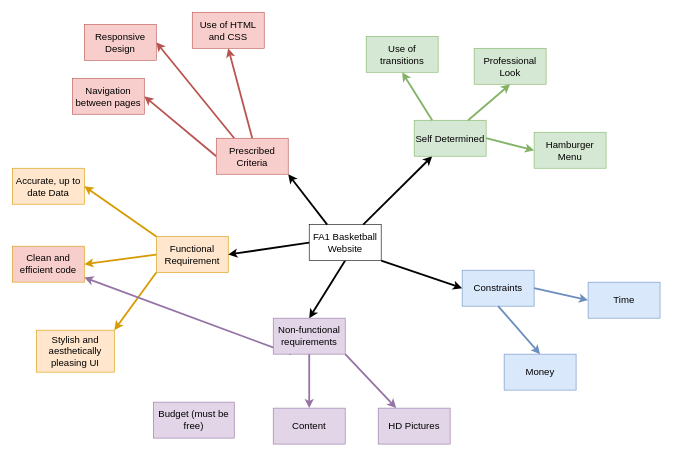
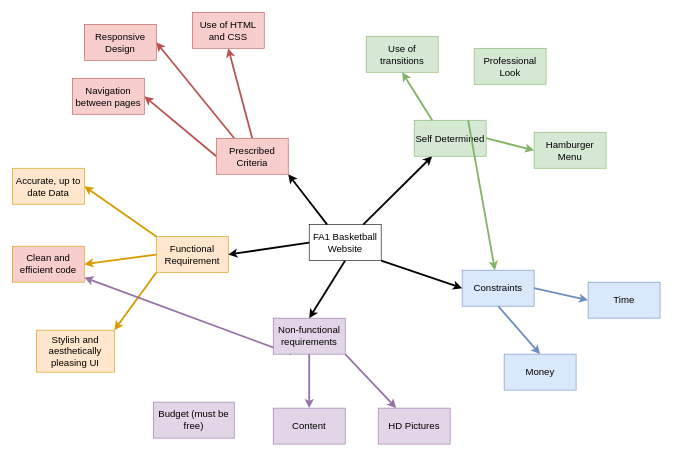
  <mxCell id="0" />
  <mxCell id="1" parent="0" />
  <mxCell id="2" style="edgeStyle=none;rounded=0;orthogonalLoop=1;jettySize=auto;html=1;exitX=0.5;exitY=1;exitDx=0;exitDy=0;entryX=0.5;entryY=0;entryDx=0;entryDy=0;strokeWidth=3;fontSize=16;" edge="1" parent="1" source="3" target="37"><mxGeometry relative="1" as="geometry" /></mxCell>
  <mxCell id="3" value="&lt;font style=&quot;font-size: 16px;&quot;&gt;FA1 Basketball Website&lt;br&gt;&lt;/font&gt;" style="rounded=0;whiteSpace=wrap;html=1;" vertex="1" parent="1"><mxGeometry x="515" y="374" width="120" height="60" as="geometry" /></mxCell>
  <mxCell id="4" value="" style="endArrow=classic;html=1;rounded=0;fontSize=16;exitX=0.75;exitY=0;exitDx=0;exitDy=0;entryX=0.25;entryY=1;entryDx=0;entryDy=0;strokeWidth=3;" edge="1" parent="1" source="3" target="5"><mxGeometry width="50" height="50" relative="1" as="geometry"><mxPoint x="560" y="480" as="sourcePoint" /><mxPoint x="720" y="250" as="targetPoint" /></mxGeometry></mxCell>
  <mxCell id="5" value="Self Determined" style="rounded=0;whiteSpace=wrap;html=1;fontSize=16;fillColor=#d5e8d4;strokeColor=#82b366;" vertex="1" parent="1"><mxGeometry x="690" y="200" width="120" height="60" as="geometry" /></mxCell>
  <mxCell id="6" value="Use of transitions" style="rounded=0;whiteSpace=wrap;html=1;fontSize=16;fillColor=#d5e8d4;strokeColor=#82b366;" vertex="1" parent="1"><mxGeometry x="610" y="60" width="120" height="60" as="geometry" /></mxCell>
  <mxCell id="7" value="Professional Look" style="rounded=0;whiteSpace=wrap;html=1;fontSize=16;fillColor=#d5e8d4;strokeColor=#82b366;" vertex="1" parent="1"><mxGeometry x="790" y="80" width="120" height="60" as="geometry" /></mxCell>
  <mxCell id="8" value="Hamburger Menu" style="rounded=0;whiteSpace=wrap;html=1;fontSize=16;fillColor=#d5e8d4;strokeColor=#82b366;" vertex="1" parent="1"><mxGeometry x="890" y="220" width="120" height="60" as="geometry" /></mxCell>
  <mxCell id="9" value="" style="endArrow=classic;html=1;rounded=0;fontSize=16;entryX=0.5;entryY=1;entryDx=0;entryDy=0;exitX=0.25;exitY=0;exitDx=0;exitDy=0;fillColor=#d5e8d4;strokeColor=#82b366;strokeWidth=3;" edge="1" parent="1" source="5" target="6"><mxGeometry width="50" height="50" relative="1" as="geometry"><mxPoint x="680" y="190" as="sourcePoint" /><mxPoint x="730" y="140" as="targetPoint" /></mxGeometry></mxCell>
- <mxCell id="10" value="" style="endArrow=classic;html=1;rounded=0;fontSize=16;entryX=0.5;entryY=1;entryDx=0;entryDy=0;exitX=0.75;exitY=0;exitDx=0;exitDy=0;fillColor=#d5e8d4;strokeColor=#82b366;strokeWidth=3;" edge="1" parent="1" source="5" target="7"><mxGeometry width="50" height="50" relative="1" as="geometry"><mxPoint x="810" y="190" as="sourcePoint" /><mxPoint x="860" y="170" as="targetPoint" /></mxGeometry></mxCell>
+ <mxCell id="10" value="" style="endArrow=classic;html=1;rounded=0;fontSize=16;exitX=0.75;exitY=0;exitDx=0;exitDy=0;fillColor=#d5e8d4;strokeColor=#82b366;strokeWidth=3;" edge="1" parent="1" source="5" target="12"><mxGeometry width="50" height="50" relative="1" as="geometry"><mxPoint x="810" y="190" as="sourcePoint" /><mxPoint x="860" y="170" as="targetPoint" /></mxGeometry></mxCell>
  <mxCell id="11" value="" style="endArrow=classic;html=1;rounded=0;fontSize=16;entryX=0;entryY=0.5;entryDx=0;entryDy=0;exitX=1;exitY=0.5;exitDx=0;exitDy=0;fillColor=#d5e8d4;strokeColor=#82b366;strokeWidth=3;" edge="1" parent="1" source="5" target="8"><mxGeometry width="50" height="50" relative="1" as="geometry"><mxPoint x="820" y="340" as="sourcePoint" /><mxPoint x="870" y="290" as="targetPoint" /></mxGeometry></mxCell>
  <mxCell id="12" value="Constraints" style="rounded=0;whiteSpace=wrap;html=1;fontSize=16;fillColor=#dae8fc;strokeColor=#6c8ebf;" vertex="1" parent="1"><mxGeometry x="770" y="450" width="120" height="60" as="geometry" /></mxCell>
  <mxCell id="13" value="Money" style="rounded=0;whiteSpace=wrap;html=1;fontSize=16;fillColor=#dae8fc;strokeColor=#6c8ebf;" vertex="1" parent="1"><mxGeometry x="840" y="590" width="120" height="60" as="geometry" /></mxCell>
  <mxCell id="14" value="Time" style="rounded=0;whiteSpace=wrap;html=1;fontSize=16;fillColor=#dae8fc;strokeColor=#6c8ebf;" vertex="1" parent="1"><mxGeometry x="980" y="470" width="120" height="60" as="geometry" /></mxCell>
  <mxCell id="15" value="" style="endArrow=classic;html=1;rounded=0;fontSize=16;entryX=0;entryY=0.5;entryDx=0;entryDy=0;exitX=1;exitY=0.5;exitDx=0;exitDy=0;fillColor=#dae8fc;strokeColor=#6c8ebf;strokeWidth=3;" edge="1" parent="1" source="12" target="14"><mxGeometry width="50" height="50" relative="1" as="geometry"><mxPoint x="670" y="570" as="sourcePoint" /><mxPoint x="720" y="520" as="targetPoint" /></mxGeometry></mxCell>
  <mxCell id="16" value="" style="endArrow=classic;html=1;rounded=0;fontSize=16;entryX=0;entryY=0.5;entryDx=0;entryDy=0;exitX=1;exitY=1;exitDx=0;exitDy=0;strokeWidth=3;" edge="1" parent="1" source="3" target="12"><mxGeometry width="50" height="50" relative="1" as="geometry"><mxPoint x="520" y="720" as="sourcePoint" /><mxPoint x="570" y="670" as="targetPoint" /></mxGeometry></mxCell>
  <mxCell id="17" value="" style="endArrow=classic;html=1;rounded=0;fontSize=16;entryX=0.5;entryY=0;entryDx=0;entryDy=0;exitX=0.5;exitY=1;exitDx=0;exitDy=0;fillColor=#dae8fc;strokeColor=#6c8ebf;strokeWidth=3;" edge="1" parent="1" source="12" target="13"><mxGeometry width="50" height="50" relative="1" as="geometry"><mxPoint x="630" y="610" as="sourcePoint" /><mxPoint x="680" y="560" as="targetPoint" /></mxGeometry></mxCell>
  <mxCell id="18" value="Functional Requirement" style="rounded=0;whiteSpace=wrap;html=1;fontSize=16;fillColor=#ffe6cc;strokeColor=#d79b00;" vertex="1" parent="1"><mxGeometry x="260" y="394" width="120" height="60" as="geometry" /></mxCell>
  <mxCell id="19" value="Accurate, up to date Data" style="rounded=0;whiteSpace=wrap;html=1;fontSize=16;fillColor=#ffe6cc;strokeColor=#d79b00;" vertex="1" parent="1"><mxGeometry x="20" y="280" width="120" height="60" as="geometry" /></mxCell>
  <mxCell id="20" value="Clean and efficient code" style="rounded=0;whiteSpace=wrap;html=1;fontSize=16;fillColor=#f8cecc;strokeColor=#d79b00;" vertex="1" parent="1"><mxGeometry x="20" y="410" width="120" height="60" as="geometry" /></mxCell>
  <mxCell id="21" value="Stylish and aesthetically pleasing UI" style="rounded=0;whiteSpace=wrap;html=1;fontSize=16;fillColor=#ffe6cc;strokeColor=#d79b00;" vertex="1" parent="1"><mxGeometry x="60" y="550" width="130" height="70" as="geometry" /></mxCell>
  <mxCell id="22" value="" style="endArrow=classic;html=1;rounded=0;strokeWidth=3;fontSize=16;entryX=1;entryY=0;entryDx=0;entryDy=0;exitX=0;exitY=1;exitDx=0;exitDy=0;fillColor=#ffe6cc;strokeColor=#d79b00;" edge="1" parent="1" source="18" target="21"><mxGeometry width="50" height="50" relative="1" as="geometry"><mxPoint x="240" y="550" as="sourcePoint" /><mxPoint x="250" y="510" as="targetPoint" /></mxGeometry></mxCell>
  <mxCell id="23" value="" style="endArrow=classic;html=1;rounded=0;strokeWidth=3;fontSize=16;entryX=1;entryY=0.5;entryDx=0;entryDy=0;exitX=0;exitY=0.5;exitDx=0;exitDy=0;fillColor=#ffe6cc;strokeColor=#d79b00;" edge="1" parent="1" source="18" target="20"><mxGeometry width="50" height="50" relative="1" as="geometry"><mxPoint x="180" y="460" as="sourcePoint" /><mxPoint x="230" y="410" as="targetPoint" /></mxGeometry></mxCell>
  <mxCell id="24" value="" style="endArrow=classic;html=1;rounded=0;strokeWidth=3;fontSize=16;entryX=1;entryY=0.5;entryDx=0;entryDy=0;exitX=0;exitY=0;exitDx=0;exitDy=0;fillColor=#ffe6cc;strokeColor=#d79b00;" edge="1" parent="1" source="18" target="19"><mxGeometry width="50" height="50" relative="1" as="geometry"><mxPoint x="200" y="350" as="sourcePoint" /><mxPoint x="250" y="300" as="targetPoint" /></mxGeometry></mxCell>
  <mxCell id="25" value="" style="endArrow=classic;html=1;rounded=0;strokeWidth=3;fontSize=16;entryX=1;entryY=0.5;entryDx=0;entryDy=0;exitX=0;exitY=0.5;exitDx=0;exitDy=0;" edge="1" parent="1" source="3" target="18"><mxGeometry width="50" height="50" relative="1" as="geometry"><mxPoint x="430" y="430" as="sourcePoint" /><mxPoint x="480" y="380" as="targetPoint" /></mxGeometry></mxCell>
  <mxCell id="26" style="rounded=0;orthogonalLoop=1;jettySize=auto;html=1;exitX=0.5;exitY=0;exitDx=0;exitDy=0;entryX=0.5;entryY=1;entryDx=0;entryDy=0;strokeWidth=3;fontSize=16;fillColor=#f8cecc;strokeColor=#b85450;" edge="1" parent="1" source="29" target="33"><mxGeometry relative="1" as="geometry" /></mxCell>
  <mxCell id="27" style="edgeStyle=none;rounded=0;orthogonalLoop=1;jettySize=auto;html=1;exitX=0.25;exitY=0;exitDx=0;exitDy=0;entryX=1;entryY=0.5;entryDx=0;entryDy=0;strokeWidth=3;fontSize=16;fillColor=#f8cecc;strokeColor=#b85450;" edge="1" parent="1" source="29" target="32"><mxGeometry relative="1" as="geometry" /></mxCell>
  <mxCell id="28" style="edgeStyle=none;rounded=0;orthogonalLoop=1;jettySize=auto;html=1;exitX=0;exitY=0.5;exitDx=0;exitDy=0;entryX=1;entryY=0.5;entryDx=0;entryDy=0;strokeWidth=3;fontSize=16;fillColor=#f8cecc;strokeColor=#b85450;" edge="1" parent="1" source="29" target="31"><mxGeometry relative="1" as="geometry" /></mxCell>
  <mxCell id="29" value="Prescribed Criteria" style="rounded=0;whiteSpace=wrap;html=1;fontSize=16;fillColor=#f8cecc;strokeColor=#b85450;" vertex="1" parent="1"><mxGeometry x="360" y="230" width="120" height="60" as="geometry" /></mxCell>
  <mxCell id="30" value="" style="endArrow=classic;html=1;rounded=0;strokeWidth=3;fontSize=16;entryX=1;entryY=1;entryDx=0;entryDy=0;exitX=0.25;exitY=0;exitDx=0;exitDy=0;" edge="1" parent="1" source="3" target="29"><mxGeometry width="50" height="50" relative="1" as="geometry"><mxPoint x="430" y="360" as="sourcePoint" /><mxPoint x="480" y="310" as="targetPoint" /></mxGeometry></mxCell>
  <mxCell id="31" value="Navigation between pages" style="rounded=0;whiteSpace=wrap;html=1;fontSize=16;fillColor=#f8cecc;strokeColor=#b85450;" vertex="1" parent="1"><mxGeometry x="120" y="130" width="120" height="60" as="geometry" /></mxCell>
  <mxCell id="32" value="Responsive Design" style="rounded=0;whiteSpace=wrap;html=1;fontSize=16;fillColor=#f8cecc;strokeColor=#b85450;" vertex="1" parent="1"><mxGeometry x="140" y="40" width="120" height="60" as="geometry" /></mxCell>
  <mxCell id="33" value="Use of HTML and CSS" style="rounded=0;whiteSpace=wrap;html=1;fontSize=16;fillColor=#f8cecc;strokeColor=#b85450;" vertex="1" parent="1"><mxGeometry x="320" y="20" width="120" height="60" as="geometry" /></mxCell>
  <mxCell id="34" style="edgeStyle=none;rounded=0;orthogonalLoop=1;jettySize=auto;html=1;exitX=0.25;exitY=1;exitDx=0;exitDy=0;strokeWidth=3;fontSize=16;fillColor=#e1d5e7;strokeColor=#9673a6;" edge="1" parent="1" source="37" target="20"><mxGeometry relative="1" as="geometry" /></mxCell>
  <mxCell id="35" style="edgeStyle=none;rounded=0;orthogonalLoop=1;jettySize=auto;html=1;exitX=0.5;exitY=1;exitDx=0;exitDy=0;entryX=0.5;entryY=0;entryDx=0;entryDy=0;strokeWidth=3;fontSize=16;fillColor=#e1d5e7;strokeColor=#9673a6;" edge="1" parent="1" source="37" target="39"><mxGeometry relative="1" as="geometry" /></mxCell>
  <mxCell id="36" style="edgeStyle=none;rounded=0;orthogonalLoop=1;jettySize=auto;html=1;exitX=1;exitY=1;exitDx=0;exitDy=0;entryX=0.25;entryY=0;entryDx=0;entryDy=0;strokeWidth=3;fontSize=16;fillColor=#e1d5e7;strokeColor=#9673a6;" edge="1" parent="1" source="37" target="40"><mxGeometry relative="1" as="geometry" /></mxCell>
  <mxCell id="37" value="Non-functional requirements" style="rounded=0;whiteSpace=wrap;html=1;fontSize=16;fillColor=#e1d5e7;strokeColor=#9673a6;" vertex="1" parent="1"><mxGeometry x="455" y="530" width="120" height="60" as="geometry" /></mxCell>
  <mxCell id="38" value="Budget (must be free)" style="rounded=0;whiteSpace=wrap;html=1;fontSize=16;fillColor=#e1d5e7;strokeColor=#9673a6;" vertex="1" parent="1"><mxGeometry x="255" y="670" width="135" height="60" as="geometry" /></mxCell>
  <mxCell id="39" value="Content" style="rounded=0;whiteSpace=wrap;html=1;fontSize=16;fillColor=#e1d5e7;strokeColor=#9673a6;" vertex="1" parent="1"><mxGeometry x="455" y="680" width="120" height="60" as="geometry" /></mxCell>
  <mxCell id="40" value="HD Pictures" style="rounded=0;whiteSpace=wrap;html=1;fontSize=16;fillColor=#e1d5e7;strokeColor=#9673a6;" vertex="1" parent="1"><mxGeometry x="630" y="680" width="120" height="60" as="geometry" /></mxCell>
